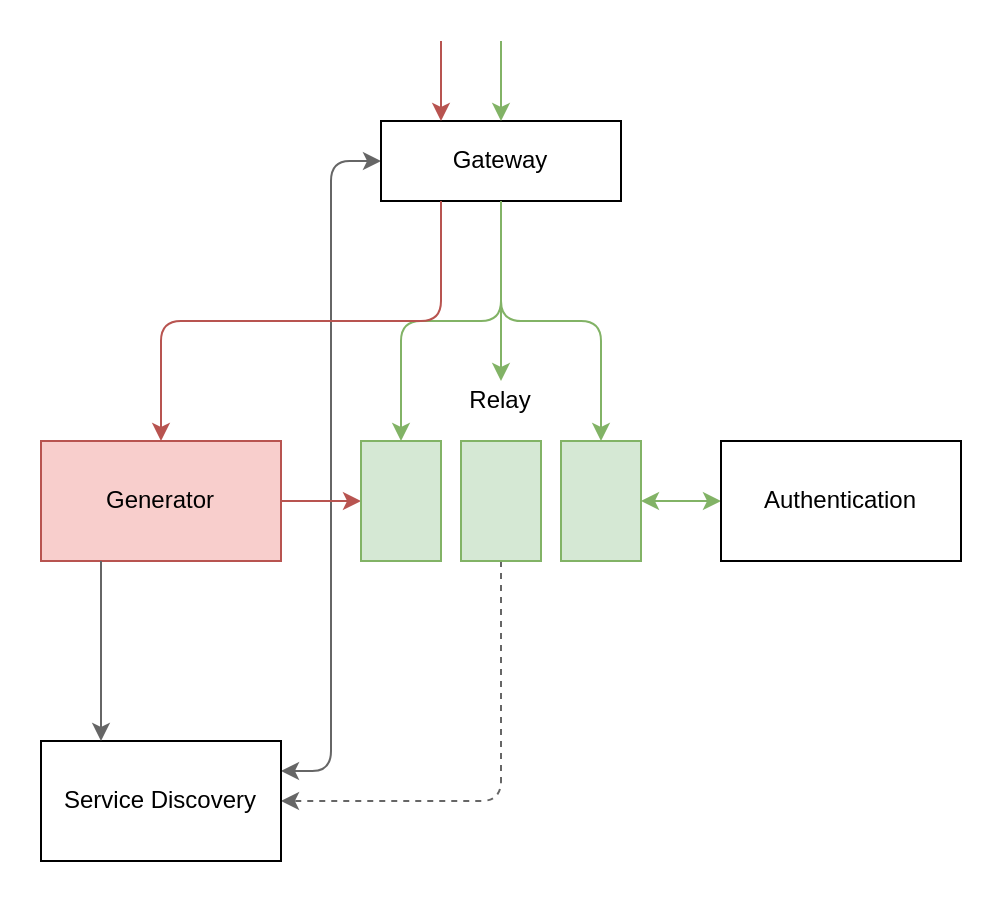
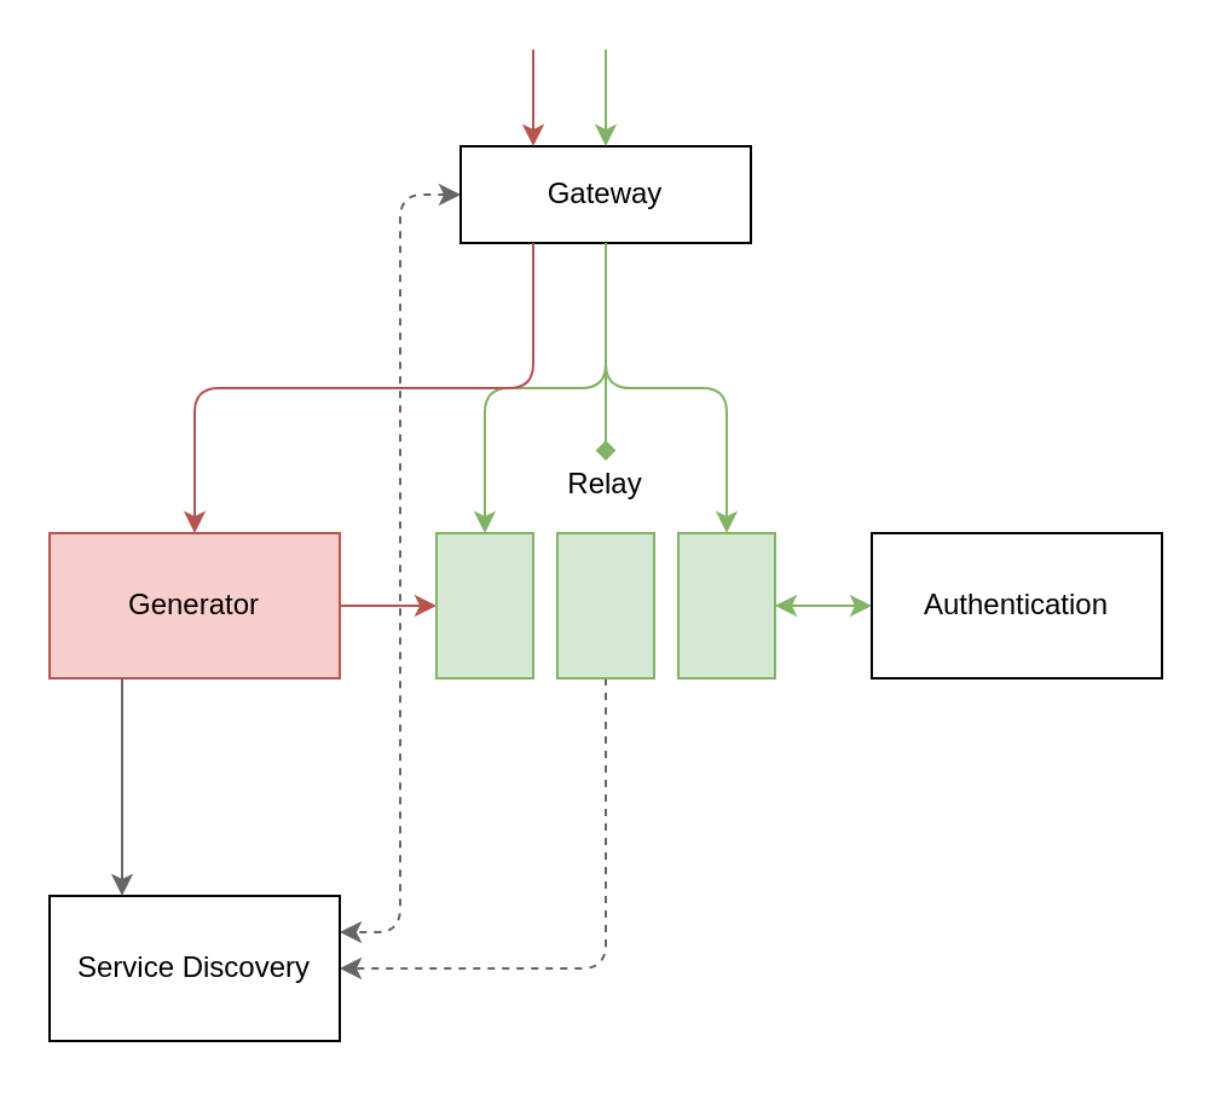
  <mxCell id="0" />
  <mxCell id="1" parent="0" />
  <mxCell id="2" style="edgeStyle=orthogonalEdgeStyle;rounded=1;orthogonalLoop=1;jettySize=auto;html=1;exitX=0.5;exitY=1;exitDx=0;exitDy=0;fillColor=#d5e8d4;strokeColor=#82b366;" parent="1" source="5" target="9" edge="1"><mxGeometry relative="1" as="geometry" /></mxCell>
  <mxCell id="3" style="edgeStyle=orthogonalEdgeStyle;rounded=1;orthogonalLoop=1;jettySize=auto;html=1;entryX=0.5;entryY=0;entryDx=0;entryDy=0;fillColor=#d5e8d4;strokeColor=#82b366;" parent="1" source="5" target="11" edge="1"><mxGeometry relative="1" as="geometry" /></mxCell>
- <mxCell id="4" value="" style="edgeStyle=orthogonalEdgeStyle;rounded=1;orthogonalLoop=1;jettySize=auto;html=1;startArrow=classic;startFill=1;entryX=1;entryY=0.25;entryDx=0;entryDy=0;fillColor=#f5f5f5;strokeColor=#666666;dashed=0;" parent="1" source="5" target="17" edge="1"><mxGeometry relative="1" as="geometry"><mxPoint x="110" y="90" as="targetPoint" /></mxGeometry></mxCell>
+ <mxCell id="4" value="" style="edgeStyle=orthogonalEdgeStyle;rounded=1;orthogonalLoop=1;jettySize=auto;html=1;startArrow=classic;startFill=1;entryX=1;entryY=0.25;entryDx=0;entryDy=0;fillColor=#f5f5f5;strokeColor=#666666;dashed=1;" parent="1" source="5" target="17" edge="1"><mxGeometry relative="1" as="geometry"><mxPoint x="110" y="90" as="targetPoint" /></mxGeometry></mxCell>
  <mxCell id="5" value="&lt;div&gt;Gateway&lt;/div&gt;" style="rounded=0;whiteSpace=wrap;html=1;" parent="1" vertex="1"><mxGeometry x="190" y="60" width="120" height="40" as="geometry" /></mxCell>
  <mxCell id="6" value="" style="edgeStyle=orthogonalEdgeStyle;rounded=1;orthogonalLoop=1;jettySize=auto;html=1;fillColor=#f8cecc;strokeColor=#b85450;" parent="1" source="7" target="9" edge="1"><mxGeometry relative="1" as="geometry" /></mxCell>
  <mxCell id="7" value="Generator" style="rounded=0;whiteSpace=wrap;html=1;fillColor=#f8cecc;strokeColor=#b85450;" parent="1" vertex="1"><mxGeometry x="20" y="220" width="120" height="60" as="geometry" /></mxCell>
  <mxCell id="8" value="" style="edgeStyle=orthogonalEdgeStyle;rounded=1;orthogonalLoop=1;jettySize=auto;html=1;startArrow=none;startFill=0;entryX=1;entryY=0.5;entryDx=0;entryDy=0;fillColor=#f5f5f5;strokeColor=#666666;dashed=1;" parent="1" source="10" target="17" edge="1"><mxGeometry relative="1" as="geometry"><mxPoint x="300" y="300" as="sourcePoint" /><mxPoint x="150" y="390" as="targetPoint" /><Array as="points"><mxPoint x="250" y="400" /></Array></mxGeometry></mxCell>
  <mxCell id="9" value="" style="rounded=0;whiteSpace=wrap;html=1;fillColor=#d5e8d4;strokeColor=#82b366;" parent="1" vertex="1"><mxGeometry x="180" y="220" width="40" height="60" as="geometry" /></mxCell>
  <mxCell id="10" value="" style="rounded=0;whiteSpace=wrap;html=1;fillColor=#d5e8d4;strokeColor=#82b366;" parent="1" vertex="1"><mxGeometry x="230" y="220" width="40" height="60" as="geometry" /></mxCell>
  <mxCell id="11" value="" style="rounded=0;whiteSpace=wrap;html=1;fillColor=#d5e8d4;strokeColor=#82b366;" parent="1" vertex="1"><mxGeometry x="280" y="220" width="40" height="60" as="geometry" /></mxCell>
  <mxCell id="12" value="" style="edgeStyle=orthogonalEdgeStyle;rounded=1;orthogonalLoop=1;jettySize=auto;html=1;fillColor=#d5e8d4;strokeColor=#82b366;startArrow=classic;startFill=1;" parent="1" source="13" target="11" edge="1"><mxGeometry relative="1" as="geometry" /></mxCell>
  <mxCell id="13" value="Authentication" style="rounded=0;whiteSpace=wrap;html=1;" parent="1" vertex="1"><mxGeometry x="360" y="220" width="120" height="60" as="geometry" /></mxCell>
  <mxCell id="14" value="" style="endArrow=classic;html=1;exitX=0.25;exitY=1;exitDx=0;exitDy=0;entryX=0.5;entryY=0;entryDx=0;entryDy=0;edgeStyle=orthogonalEdgeStyle;fillColor=#f8cecc;strokeColor=#b85450;" parent="1" source="5" target="7" edge="1"><mxGeometry width="50" height="50" relative="1" as="geometry"><mxPoint x="190" y="190" as="sourcePoint" /><mxPoint x="240" y="140" as="targetPoint" /><Array as="points"><mxPoint x="220" y="160" /><mxPoint x="80" y="160" /></Array></mxGeometry></mxCell>
  <mxCell id="15" value="" style="endArrow=classic;html=1;entryX=0.5;entryY=0;entryDx=0;entryDy=0;fillColor=#d5e8d4;strokeColor=#82b366;" parent="1" target="5" edge="1"><mxGeometry width="50" height="50" relative="1" as="geometry"><mxPoint x="250" y="20" as="sourcePoint" /><mxPoint x="70" y="370" as="targetPoint" /></mxGeometry></mxCell>
  <mxCell id="16" value="" style="endArrow=classic;html=1;entryX=0.25;entryY=0;entryDx=0;entryDy=0;fillColor=#f8cecc;strokeColor=#b85450;" parent="1" target="5" edge="1"><mxGeometry width="50" height="50" relative="1" as="geometry"><mxPoint x="220" y="20" as="sourcePoint" /><mxPoint x="70" y="370" as="targetPoint" /></mxGeometry></mxCell>
  <mxCell id="17" value="Service Discovery" style="rounded=0;whiteSpace=wrap;html=1;" parent="1" vertex="1"><mxGeometry x="20" y="370" width="120" height="60" as="geometry" /></mxCell>
  <mxCell id="18" value="" style="endArrow=classic;html=1;exitX=0.25;exitY=1;exitDx=0;exitDy=0;entryX=0.25;entryY=0;entryDx=0;entryDy=0;fillColor=#f5f5f5;strokeColor=#666666;dashed=0;" parent="1" source="7" target="17" edge="1"><mxGeometry width="50" height="50" relative="1" as="geometry"><mxPoint x="20" y="500" as="sourcePoint" /><mxPoint x="70" y="450" as="targetPoint" /></mxGeometry></mxCell>
  <mxCell id="19" value="&lt;div&gt;Relay&lt;/div&gt;" style="text;html=1;strokeColor=none;fillColor=none;align=center;verticalAlign=middle;whiteSpace=wrap;rounded=0;" parent="1" vertex="1"><mxGeometry x="230" y="190" width="40" height="20" as="geometry" /></mxCell>
- <mxCell id="20" style="edgeStyle=orthogonalEdgeStyle;rounded=1;orthogonalLoop=1;jettySize=auto;html=1;exitX=0.5;exitY=1;exitDx=0;exitDy=0;entryX=0.5;entryY=0;entryDx=0;entryDy=0;fillColor=#d5e8d4;strokeColor=#82b366;" parent="1" source="5" target="19" edge="1"><mxGeometry relative="1" as="geometry"><mxPoint x="250" y="220" as="targetPoint" /><mxPoint x="250" y="120" as="sourcePoint" /></mxGeometry></mxCell>
+ <mxCell id="20" style="edgeStyle=orthogonalEdgeStyle;rounded=1;orthogonalLoop=1;jettySize=auto;html=1;exitX=0.5;exitY=1;exitDx=0;exitDy=0;entryX=0.5;entryY=0;entryDx=0;entryDy=0;fillColor=#d5e8d4;strokeColor=#82b366;endArrow=diamond;" parent="1" source="5" target="19" edge="1"><mxGeometry relative="1" as="geometry"><mxPoint x="250" y="220" as="targetPoint" /><mxPoint x="250" y="120" as="sourcePoint" /></mxGeometry></mxCell>
